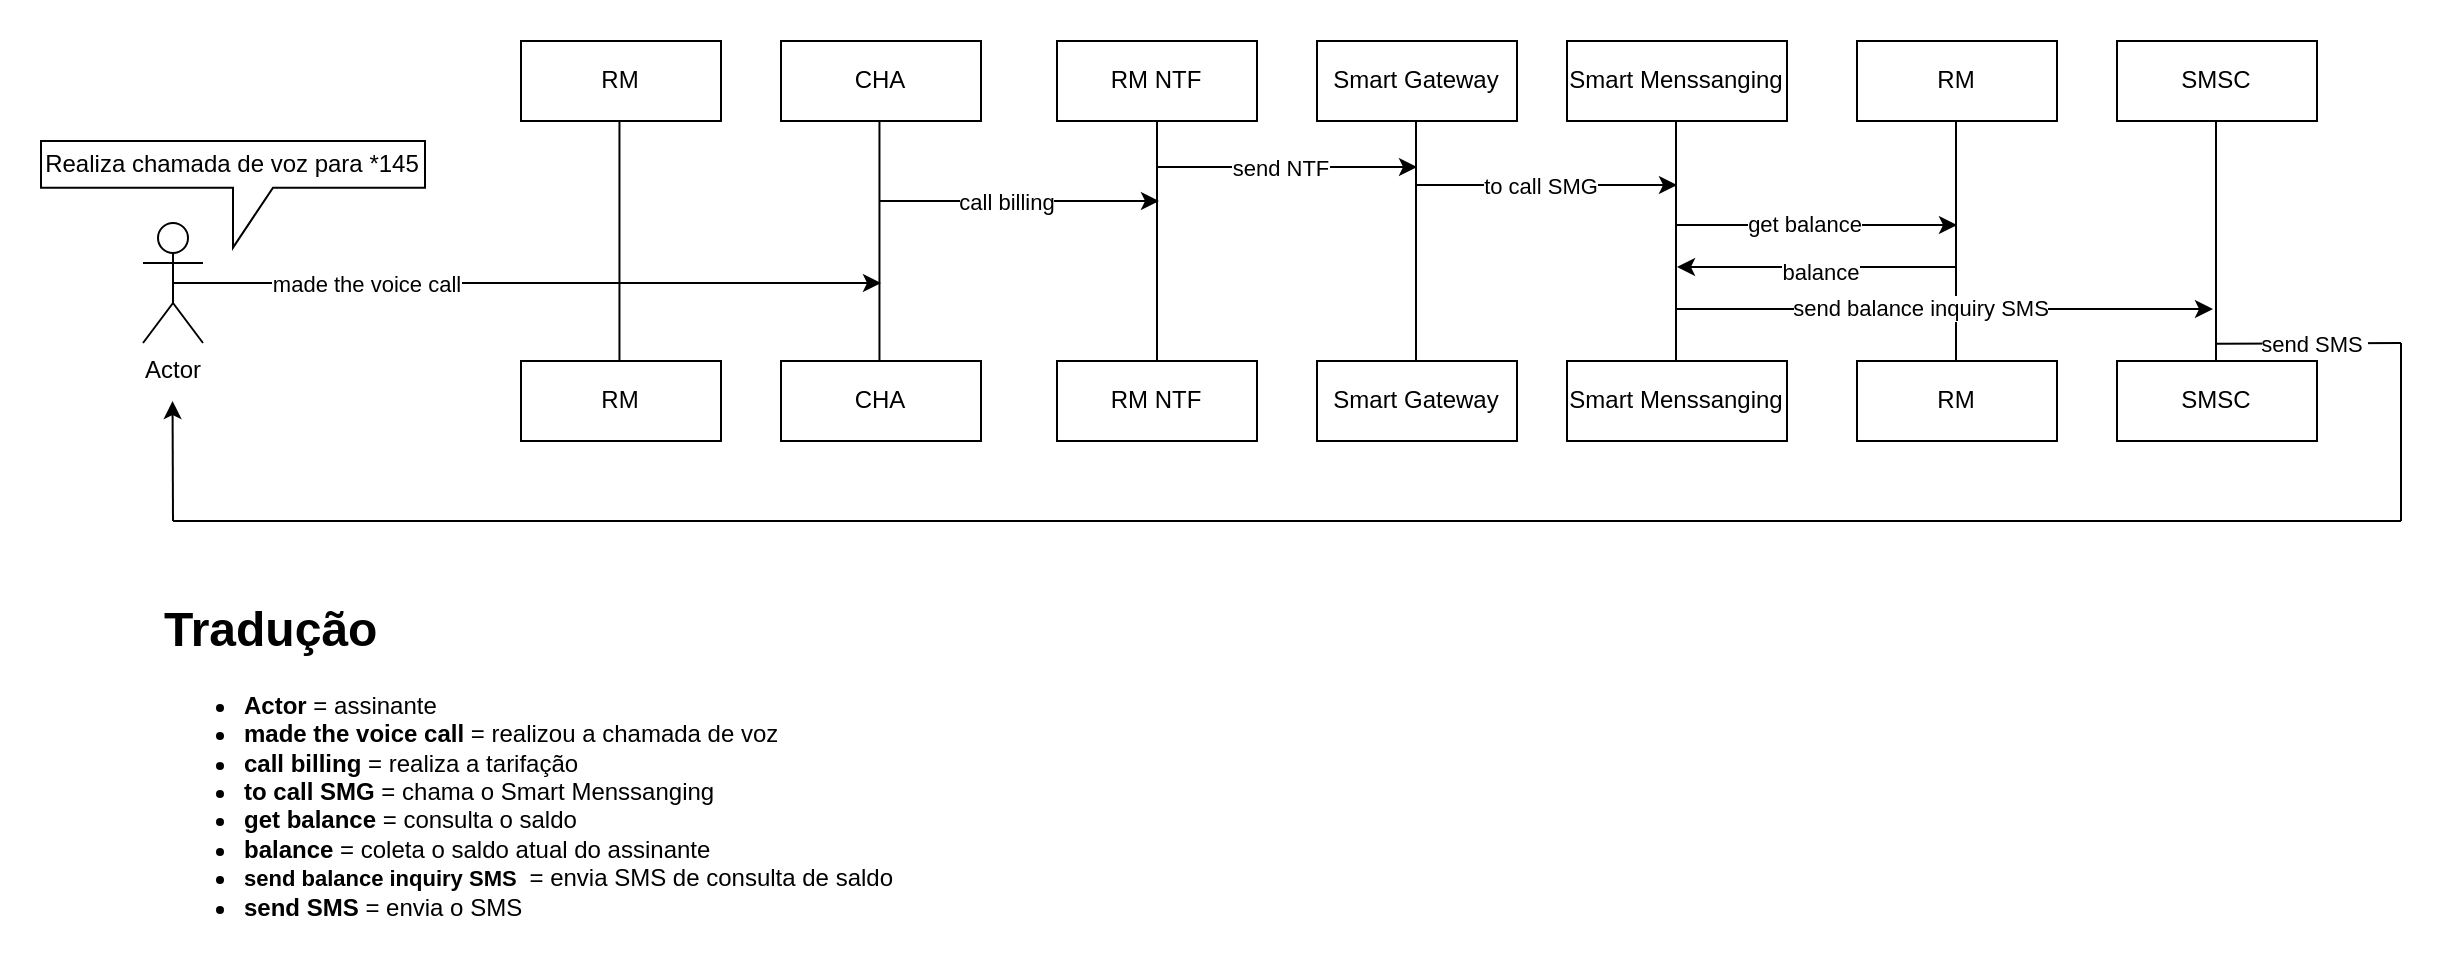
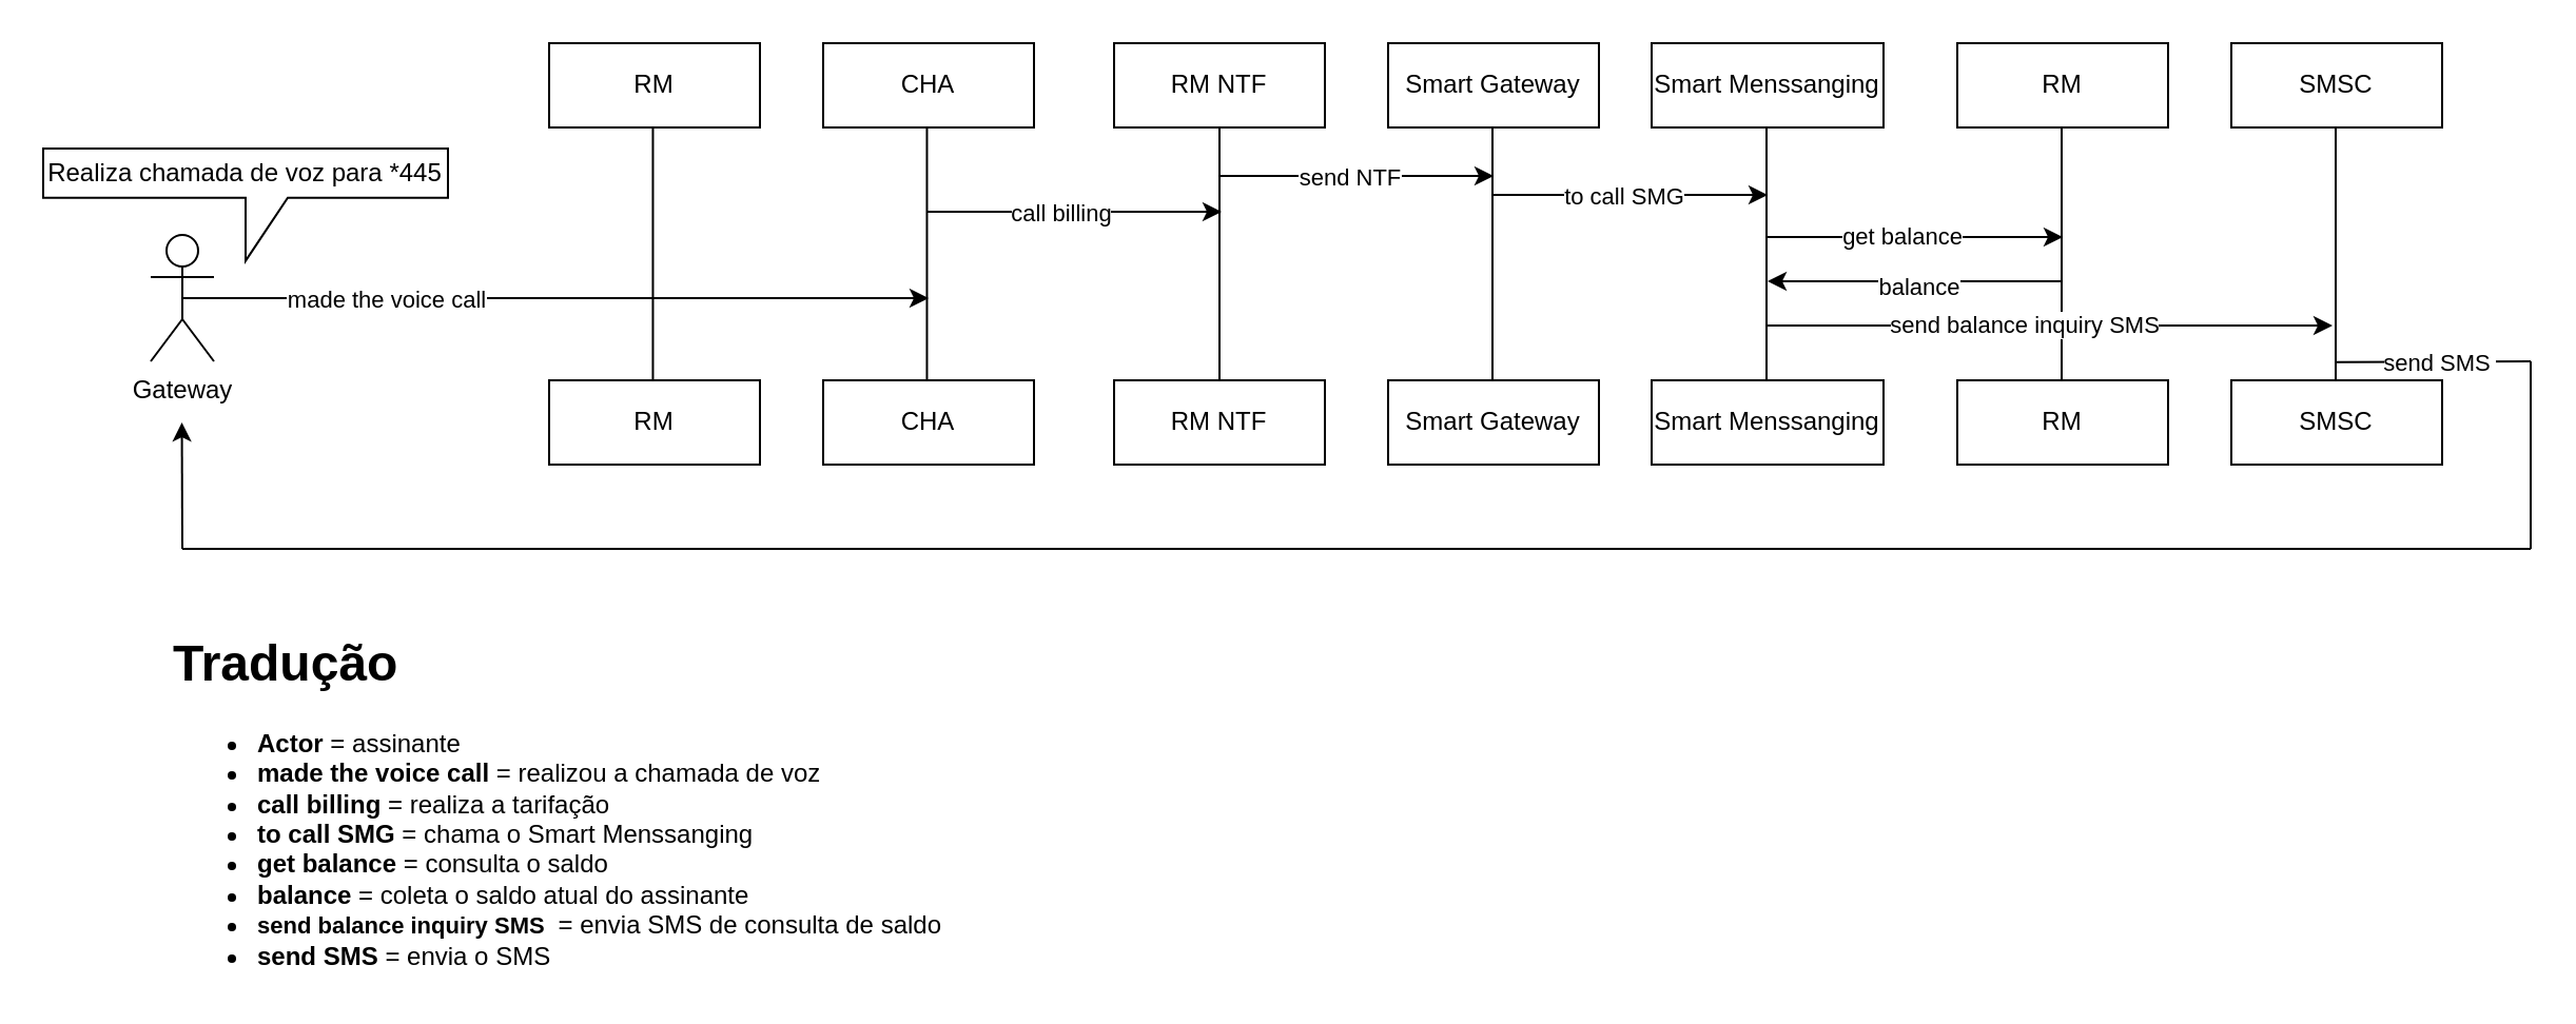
  <mxCell id="0" />
  <mxCell id="1" parent="0" />
  <mxCell id="2" value="RM NTF" style="whiteSpace=wrap;html=1;align=center;" vertex="1" parent="1"><mxGeometry x="528" y="20" width="100" height="40" as="geometry" /></mxCell>
  <mxCell id="3" value="Smart Gateway" style="whiteSpace=wrap;html=1;align=center;" vertex="1" parent="1"><mxGeometry x="658" y="20" width="100" height="40" as="geometry" /></mxCell>
  <mxCell id="4" value="Smart Menssanging" style="whiteSpace=wrap;html=1;align=center;" vertex="1" parent="1"><mxGeometry x="783" y="20" width="110" height="40" as="geometry" /></mxCell>
  <mxCell id="5" value="RM" style="whiteSpace=wrap;html=1;align=center;" vertex="1" parent="1"><mxGeometry x="928" y="20" width="100" height="40" as="geometry" /></mxCell>
  <mxCell id="6" value="SMSC" style="whiteSpace=wrap;html=1;align=center;" vertex="1" parent="1"><mxGeometry x="1058" y="20" width="100" height="40" as="geometry" /></mxCell>
  <mxCell id="7" value="RM NTF" style="whiteSpace=wrap;html=1;align=center;" vertex="1" parent="1"><mxGeometry x="528" y="180" width="100" height="40" as="geometry" /></mxCell>
  <mxCell id="8" value="Smart Gateway" style="whiteSpace=wrap;html=1;align=center;" vertex="1" parent="1"><mxGeometry x="658" y="180" width="100" height="40" as="geometry" /></mxCell>
  <mxCell id="9" value="Smart Menssanging" style="whiteSpace=wrap;html=1;align=center;" vertex="1" parent="1"><mxGeometry x="783" y="180" width="110" height="40" as="geometry" /></mxCell>
  <mxCell id="10" value="RM" style="whiteSpace=wrap;html=1;align=center;" vertex="1" parent="1"><mxGeometry x="928" y="180" width="100" height="40" as="geometry" /></mxCell>
  <mxCell id="11" value="SMSC" style="whiteSpace=wrap;html=1;align=center;" vertex="1" parent="1"><mxGeometry x="1058" y="180" width="100" height="40" as="geometry" /></mxCell>
  <mxCell id="12" value="" style="endArrow=none;html=1;rounded=0;entryX=0.5;entryY=1;entryDx=0;entryDy=0;exitX=0.5;exitY=0;exitDx=0;exitDy=0;" edge="1" parent="1" source="7" target="2"><mxGeometry width="50" height="50" relative="1" as="geometry"><mxPoint x="578" y="170" as="sourcePoint" /><mxPoint x="598" y="90" as="targetPoint" /></mxGeometry></mxCell>
  <mxCell id="13" value="" style="endArrow=none;html=1;rounded=0;entryX=0.5;entryY=1;entryDx=0;entryDy=0;exitX=0.5;exitY=0;exitDx=0;exitDy=0;" edge="1" parent="1"><mxGeometry width="50" height="50" relative="1" as="geometry"><mxPoint x="707.5" y="180" as="sourcePoint" /><mxPoint x="707.5" y="60" as="targetPoint" /></mxGeometry></mxCell>
  <mxCell id="14" value="" style="endArrow=none;html=1;rounded=0;entryX=0.5;entryY=1;entryDx=0;entryDy=0;exitX=0.5;exitY=0;exitDx=0;exitDy=0;" edge="1" parent="1"><mxGeometry width="50" height="50" relative="1" as="geometry"><mxPoint x="837.5" y="180" as="sourcePoint" /><mxPoint x="837.5" y="60" as="targetPoint" /></mxGeometry></mxCell>
  <mxCell id="15" value="" style="endArrow=none;html=1;rounded=0;entryX=0.5;entryY=1;entryDx=0;entryDy=0;exitX=0.5;exitY=0;exitDx=0;exitDy=0;" edge="1" parent="1"><mxGeometry width="50" height="50" relative="1" as="geometry"><mxPoint x="977.5" y="180" as="sourcePoint" /><mxPoint x="977.5" y="60" as="targetPoint" /></mxGeometry></mxCell>
  <mxCell id="16" value="" style="endArrow=none;html=1;rounded=0;entryX=0.5;entryY=1;entryDx=0;entryDy=0;exitX=0.5;exitY=0;exitDx=0;exitDy=0;" edge="1" parent="1"><mxGeometry width="50" height="50" relative="1" as="geometry"><mxPoint x="1107.5" y="180" as="sourcePoint" /><mxPoint x="1107.5" y="60" as="targetPoint" /></mxGeometry></mxCell>
  <mxCell id="17" value="" style="endArrow=classic;html=1;rounded=0;" edge="1" parent="1"><mxGeometry width="50" height="50" relative="1" as="geometry"><mxPoint x="578" y="83" as="sourcePoint" /><mxPoint x="708" y="83" as="targetPoint" /></mxGeometry></mxCell>
  <mxCell id="18" value="send NTF" style="edgeLabel;html=1;align=center;verticalAlign=middle;resizable=0;points=[];" vertex="1" connectable="0" parent="17"><mxGeometry x="-0.061" relative="1" as="geometry"><mxPoint as="offset" /></mxGeometry></mxCell>
  <mxCell id="19" value="" style="endArrow=classic;html=1;rounded=0;" edge="1" parent="1"><mxGeometry width="50" height="50" relative="1" as="geometry"><mxPoint x="708" y="92" as="sourcePoint" /><mxPoint x="838" y="92" as="targetPoint" /></mxGeometry></mxCell>
  <mxCell id="20" value="to call SMG" style="edgeLabel;html=1;align=center;verticalAlign=middle;resizable=0;points=[];" vertex="1" connectable="0" parent="19"><mxGeometry x="-0.061" relative="1" as="geometry"><mxPoint as="offset" /></mxGeometry></mxCell>
  <mxCell id="21" value="" style="endArrow=classic;html=1;rounded=0;" edge="1" parent="1"><mxGeometry width="50" height="50" relative="1" as="geometry"><mxPoint x="838" y="112" as="sourcePoint" /><mxPoint x="978" y="112" as="targetPoint" /></mxGeometry></mxCell>
  <mxCell id="22" value="get balance" style="edgeLabel;html=1;align=center;verticalAlign=middle;resizable=0;points=[];" vertex="1" connectable="0" parent="21"><mxGeometry x="-0.1" y="1" relative="1" as="geometry"><mxPoint as="offset" /></mxGeometry></mxCell>
  <mxCell id="23" value="" style="endArrow=classic;html=1;rounded=0;" edge="1" parent="1"><mxGeometry width="50" height="50" relative="1" as="geometry"><mxPoint x="978" y="133" as="sourcePoint" /><mxPoint x="838" y="133" as="targetPoint" /></mxGeometry></mxCell>
  <mxCell id="24" value="balance" style="edgeLabel;html=1;align=center;verticalAlign=middle;resizable=0;points=[];" vertex="1" connectable="0" parent="23"><mxGeometry x="-0.008" y="2" relative="1" as="geometry"><mxPoint as="offset" /></mxGeometry></mxCell>
  <mxCell id="25" value="" style="endArrow=classic;html=1;rounded=0;" edge="1" parent="1"><mxGeometry width="50" height="50" relative="1" as="geometry"><mxPoint x="838" y="154" as="sourcePoint" /><mxPoint x="1106" y="154" as="targetPoint" /></mxGeometry></mxCell>
  <mxCell id="26" value="send balance inquiry SMS" style="edgeLabel;html=1;align=center;verticalAlign=middle;resizable=0;points=[];" vertex="1" connectable="0" parent="25"><mxGeometry x="-0.1" y="1" relative="1" as="geometry"><mxPoint as="offset" /></mxGeometry></mxCell>
  <mxCell id="27" style="edgeStyle=orthogonalEdgeStyle;rounded=0;orthogonalLoop=1;jettySize=auto;html=1;exitX=0.5;exitY=0.5;exitDx=0;exitDy=0;exitPerimeter=0;" edge="1" parent="1" source="29"><mxGeometry relative="1" as="geometry"><mxPoint x="440" y="141" as="targetPoint" /></mxGeometry></mxCell>
  <mxCell id="28" value="made the voice call" style="edgeLabel;html=1;align=center;verticalAlign=middle;resizable=0;points=[];" vertex="1" connectable="0" parent="27"><mxGeometry x="-0.456" relative="1" as="geometry"><mxPoint as="offset" /></mxGeometry></mxCell>
- <mxCell id="29" value="Actor" style="shape=umlActor;verticalLabelPosition=bottom;verticalAlign=top;html=1;outlineConnect=0;" vertex="1" parent="1"><mxGeometry x="71" y="111" width="30" height="60" as="geometry" /></mxCell>
- <mxCell id="30" value="Realiza chamada de voz para *145" style="shape=callout;whiteSpace=wrap;html=1;perimeter=calloutPerimeter;" vertex="1" parent="1"><mxGeometry x="20" y="70" width="192" height="53.33" as="geometry" /></mxCell>
+ <mxCell id="29" value="Gateway" style="shape=umlActor;verticalLabelPosition=bottom;verticalAlign=top;html=1;outlineConnect=0;" vertex="1" parent="1"><mxGeometry x="71" y="111" width="30" height="60" as="geometry" /></mxCell>
+ <mxCell id="30" value="Realiza chamada de voz para *445" style="shape=callout;whiteSpace=wrap;html=1;perimeter=calloutPerimeter;" vertex="1" parent="1"><mxGeometry x="20" y="70" width="192" height="53.33" as="geometry" /></mxCell>
  <mxCell id="31" value="CHA" style="whiteSpace=wrap;html=1;align=center;" vertex="1" parent="1"><mxGeometry x="390" y="20" width="100" height="40" as="geometry" /></mxCell>
  <mxCell id="32" value="CHA" style="whiteSpace=wrap;html=1;align=center;" vertex="1" parent="1"><mxGeometry x="390" y="180" width="100" height="40" as="geometry" /></mxCell>
  <mxCell id="33" value="" style="endArrow=none;html=1;rounded=0;entryX=0.5;entryY=1;entryDx=0;entryDy=0;exitX=0.5;exitY=0;exitDx=0;exitDy=0;" edge="1" parent="1"><mxGeometry width="50" height="50" relative="1" as="geometry"><mxPoint x="439.23" y="180" as="sourcePoint" /><mxPoint x="439.23" y="60" as="targetPoint" /></mxGeometry></mxCell>
  <mxCell id="34" value="" style="endArrow=classic;html=1;rounded=0;" edge="1" parent="1"><mxGeometry width="50" height="50" relative="1" as="geometry"><mxPoint x="439" y="100" as="sourcePoint" /><mxPoint x="579" y="100" as="targetPoint" /></mxGeometry></mxCell>
  <mxCell id="35" value="call billing" style="edgeLabel;html=1;align=center;verticalAlign=middle;resizable=0;points=[];" vertex="1" connectable="0" parent="34"><mxGeometry x="-0.094" relative="1" as="geometry"><mxPoint as="offset" /></mxGeometry></mxCell>
  <mxCell id="36" value="&lt;h1 style=&quot;margin-top: 0px;&quot;&gt;Tradução&lt;/h1&gt;&lt;p&gt;&lt;/p&gt;&lt;ul&gt;&lt;li&gt;&lt;b&gt;Actor&lt;/b&gt; = assinante&lt;/li&gt;&lt;li&gt;&lt;span style=&quot;background-color: initial;&quot;&gt;&lt;b&gt;made the voice call&lt;/b&gt; =&amp;nbsp;realizou a chamada de voz&lt;/span&gt;&lt;/li&gt;&lt;li&gt;&lt;b&gt;call billing&lt;/b&gt; = realiza a tarifação&lt;/li&gt;&lt;li&gt;&lt;b&gt;to call SMG&lt;/b&gt; = chama o Smart Menssanging&amp;nbsp; &amp;nbsp; &amp;nbsp; &amp;nbsp;&lt;/li&gt;&lt;li&gt;&lt;b&gt;get balance&lt;/b&gt; = consulta o saldo&lt;/li&gt;&lt;li&gt;&lt;b&gt;balance&lt;/b&gt; = coleta o saldo atual do assinante&amp;nbsp;&lt;/li&gt;&lt;li&gt;&lt;span style=&quot;background-color: rgb(255, 255, 255); font-size: 11px; text-align: center; text-wrap: nowrap;&quot;&gt;&lt;b&gt;send balance inquiry SMS&lt;/b&gt;&amp;nbsp;&lt;/span&gt;&amp;nbsp;= envia SMS de consulta de saldo&amp;nbsp;&lt;/li&gt;&lt;li&gt;&lt;b&gt;send SMS&lt;/b&gt; = envia o SMS&amp;nbsp;&lt;/li&gt;&lt;/ul&gt;&lt;p&gt;&lt;/p&gt;" style="text;html=1;whiteSpace=wrap;overflow=hidden;rounded=0;" vertex="1" parent="1"><mxGeometry y="294" width="470" height="170" as="geometry" x="80" /></mxCell>
  <mxCell id="37" value="RM" style="whiteSpace=wrap;html=1;align=center;" vertex="1" parent="1"><mxGeometry x="260" y="20" width="100" height="40" as="geometry" /></mxCell>
  <mxCell id="38" value="RM" style="whiteSpace=wrap;html=1;align=center;" vertex="1" parent="1"><mxGeometry x="260" y="180" width="100" height="40" as="geometry" /></mxCell>
  <mxCell id="39" value="" style="endArrow=none;html=1;rounded=0;entryX=0.5;entryY=1;entryDx=0;entryDy=0;exitX=0.5;exitY=0;exitDx=0;exitDy=0;" edge="1" parent="1"><mxGeometry width="50" height="50" relative="1" as="geometry"><mxPoint x="309.23" y="180" as="sourcePoint" /><mxPoint x="309.23" y="60" as="targetPoint" /></mxGeometry></mxCell>
  <mxCell id="40" value="" style="endArrow=classic;html=1;rounded=0;" edge="1" parent="1"><mxGeometry width="50" height="50" relative="1" as="geometry"><mxPoint x="86" y="260" as="sourcePoint" /><mxPoint x="85.77" y="200" as="targetPoint" /></mxGeometry></mxCell>
  <mxCell id="41" value="" style="endArrow=none;html=1;rounded=0;" edge="1" parent="1"><mxGeometry width="50" height="50" relative="1" as="geometry"><mxPoint x="86" y="260" as="sourcePoint" /><mxPoint x="1200" y="260" as="targetPoint" /></mxGeometry></mxCell>
  <mxCell id="42" value="" style="endArrow=none;html=1;rounded=0;" edge="1" parent="1"><mxGeometry width="50" height="50" relative="1" as="geometry"><mxPoint x="1200" y="260" as="sourcePoint" /><mxPoint x="1200" y="171" as="targetPoint" /></mxGeometry></mxCell>
  <mxCell id="43" value="" style="endArrow=none;html=1;rounded=0;" edge="1" parent="1"><mxGeometry width="50" height="50" relative="1" as="geometry"><mxPoint x="1108" y="171.33" as="sourcePoint" /><mxPoint x="1200" y="171" as="targetPoint" /></mxGeometry></mxCell>
  <mxCell id="44" value="send SMS&amp;nbsp;" style="edgeLabel;html=1;align=center;verticalAlign=middle;resizable=0;points=[];" vertex="1" connectable="0" parent="43"><mxGeometry x="0.056" relative="1" as="geometry"><mxPoint as="offset" /></mxGeometry></mxCell>
